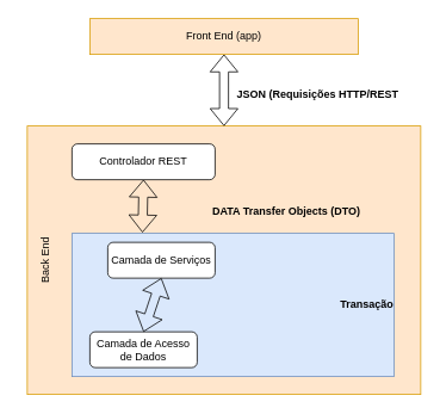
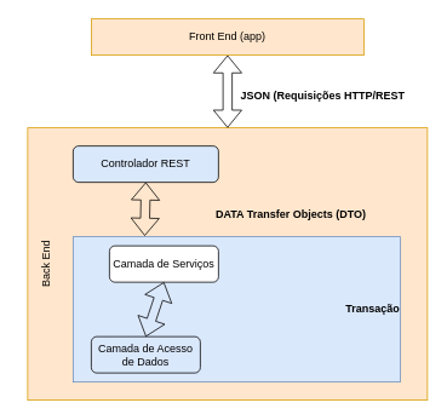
  <mxCell id="0" />
  <mxCell id="1" parent="0" />
  <mxCell id="2" value="Front End (app)" style="rounded=0;whiteSpace=wrap;html=1;fillColor=#ffe6cc;strokeColor=#d79b00;" vertex="1" parent="1"><mxGeometry x="100" y="20" width="300" height="40" as="geometry" /></mxCell>
  <mxCell id="3" value="" style="rounded=0;whiteSpace=wrap;html=1;fillColor=#ffe6cc;strokeColor=#d79b00;" vertex="1" parent="1"><mxGeometry x="30" y="140" width="440" height="300" as="geometry" /></mxCell>
- <mxCell id="4" value="Controlador REST" style="rounded=1;whiteSpace=wrap;html=1;" vertex="1" parent="1"><mxGeometry x="80" y="160" width="160" height="40" as="geometry" /></mxCell>
+ <mxCell id="4" value="Controlador REST" style="rounded=1;whiteSpace=wrap;html=1;fillColor=#dae8fc;" vertex="1" parent="1"><mxGeometry x="80" y="160" width="160" height="40" as="geometry" /></mxCell>
  <mxCell id="5" value="Back End" style="text;html=1;strokeColor=none;fillColor=none;align=center;verticalAlign=middle;whiteSpace=wrap;rounded=0;rotation=-90;" vertex="1" parent="1"><mxGeometry x="20" y="275" width="60" height="30" as="geometry" /></mxCell>
  <mxCell id="6" value="" style="rounded=0;whiteSpace=wrap;html=1;fillColor=#dae8fc;strokeColor=#6c8ebf;" vertex="1" parent="1"><mxGeometry x="80" y="260" width="360" height="160" as="geometry" /></mxCell>
  <mxCell id="7" value="Camada de Serviços" style="rounded=1;whiteSpace=wrap;html=1;" vertex="1" parent="1"><mxGeometry x="120" y="270" width="120" height="40" as="geometry" /></mxCell>
- <mxCell id="8" value="Camada de Acesso de Dados" style="rounded=1;whiteSpace=wrap;html=1;" vertex="1" parent="1"><mxGeometry x="100" y="370" width="120" height="40" as="geometry" /></mxCell>
+ <mxCell id="8" value="Camada de Acesso de Dados" style="rounded=1;whiteSpace=wrap;html=1;fillColor=#dae8fc;" vertex="1" parent="1"><mxGeometry x="100" y="370" width="120" height="40" as="geometry" /></mxCell>
  <mxCell id="9" value="" style="shape=flexArrow;endArrow=classic;startArrow=classic;html=1;rounded=0;exitX=0.5;exitY=0;exitDx=0;exitDy=0;entryX=0.5;entryY=1;entryDx=0;entryDy=0;" edge="1" parent="1" source="3" target="2"><mxGeometry width="100" height="100" relative="1" as="geometry"><mxPoint x="184" y="170" as="sourcePoint" /><mxPoint x="284" y="70" as="targetPoint" /></mxGeometry></mxCell>
  <mxCell id="10" value="&lt;b&gt;JSON (Requisições HTTP/REST&lt;/b&gt;" style="text;html=1;strokeColor=none;fillColor=none;align=center;verticalAlign=middle;whiteSpace=wrap;rounded=0;" vertex="1" parent="1"><mxGeometry x="250" y="90" width="210" height="30" as="geometry" /></mxCell>
  <mxCell id="11" value="" style="shape=flexArrow;endArrow=classic;startArrow=classic;html=1;rounded=0;entryX=0.5;entryY=1;entryDx=0;entryDy=0;exitX=0.219;exitY=-0.006;exitDx=0;exitDy=0;exitPerimeter=0;" edge="1" parent="1" source="6" target="4"><mxGeometry width="100" height="100" relative="1" as="geometry"><mxPoint x="134" y="320" as="sourcePoint" /><mxPoint x="234" y="220" as="targetPoint" /></mxGeometry></mxCell>
  <mxCell id="12" value="&lt;b&gt;DATA Transfer Objects (DTO)&lt;/b&gt;" style="text;html=1;strokeColor=none;fillColor=none;align=center;verticalAlign=middle;whiteSpace=wrap;rounded=0;" vertex="1" parent="1"><mxGeometry x="230" y="220" width="180" height="30" as="geometry" /></mxCell>
  <mxCell id="13" value="" style="shape=flexArrow;endArrow=classic;startArrow=classic;html=1;rounded=0;entryX=0.5;entryY=1;entryDx=0;entryDy=0;exitX=0.5;exitY=0;exitDx=0;exitDy=0;" edge="1" parent="1" source="8" target="7"><mxGeometry width="100" height="100" relative="1" as="geometry"><mxPoint x="110" y="410" as="sourcePoint" /><mxPoint x="210" y="310" as="targetPoint" /></mxGeometry></mxCell>
  <mxCell id="14" value="&lt;b&gt;Transação&lt;/b&gt;" style="text;html=1;strokeColor=none;fillColor=none;align=center;verticalAlign=middle;whiteSpace=wrap;rounded=0;rotation=0;" vertex="1" parent="1"><mxGeometry x="380" y="325" width="60" height="30" as="geometry" /></mxCell>
